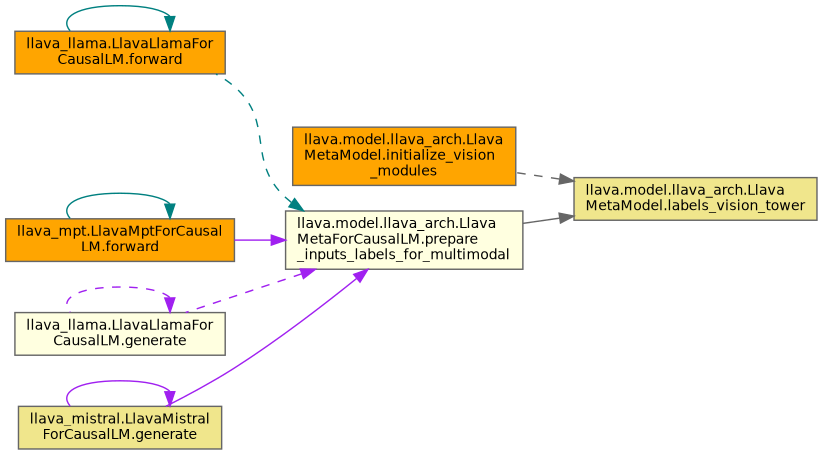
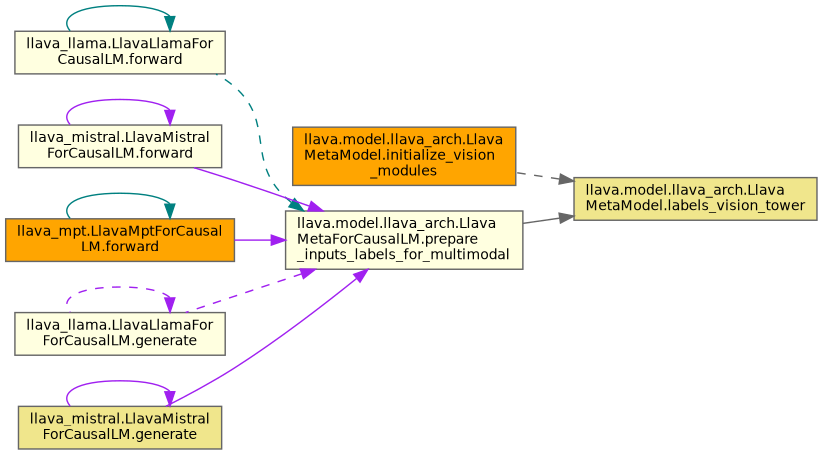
  digraph {
    rankdir=RL
    node [color=grey40 fillcolor=lightyellow fontname=Helvetica fontsize=10 shape=box style=filled]
    edge [color=purple dir=back fontname=Helvetica fontsize=10 labelfontname=Helvetica labelfontsize=10 style=solid]
    n1 [color=gray40 fillcolor=khaki fontcolor=black height=0.2 label="llava.model.llava_arch.Llava\lMetaModel.labels_vision_tower" width=0.4]
    n2 [fillcolor=orange height=0.2 label="llava.model.llava_arch.Llava\lMetaModel.initialize_vision\l_modules" width=0.4]
    n3 [height=0.2 label="llava.model.llava_arch.Llava\lMetaForCausalLM.prepare\l_inputs_labels_for_multimodal" width=0.4]
-   n4 [fillcolor=orange height=0.2 label="llava_llama.LlavaLlamaFor\lCausalLM.forward" width=0.4]
+   n4 [height=0.2 label="llava_llama.LlavaLlamaFor\lCausalLM.forward" width=0.4]
+   n5 [height=0.2 label="llava_mistral.LlavaMistral\lForCausalLM.forward" width=0.4]
    n6 [fillcolor=orange height=0.2 label="llava_mpt.LlavaMptForCausal\lLM.forward" width=0.4]
-   n7 [height=0.2 label="llava_llama.LlavaLlamaFor\lCausalLM.generate" width=0.4]
+   n7 [height=0.2 label="llava_llama.LlavaLlamaFor\lForCausalLM.generate" width=0.4]
    n8 [fillcolor=khaki height=0.2 label="llava_mistral.LlavaMistral\lForCausalLM.generate" width=0.4]
    n1 -> n2 [color=gray40 style=dashed]
    n1 -> n3 [color=gray40]
    n3 -> n4 [color=teal style=dashed]
+   n3 -> n5
    n3 -> n6
    n3 -> n7 [style=dashed]
    n3 -> n8
    n4 -> n4 [color=teal]
+   n5 -> n5
    n6 -> n6 [color=teal]
    n7 -> n7 [style=dashed]
    n8 -> n8
  }
